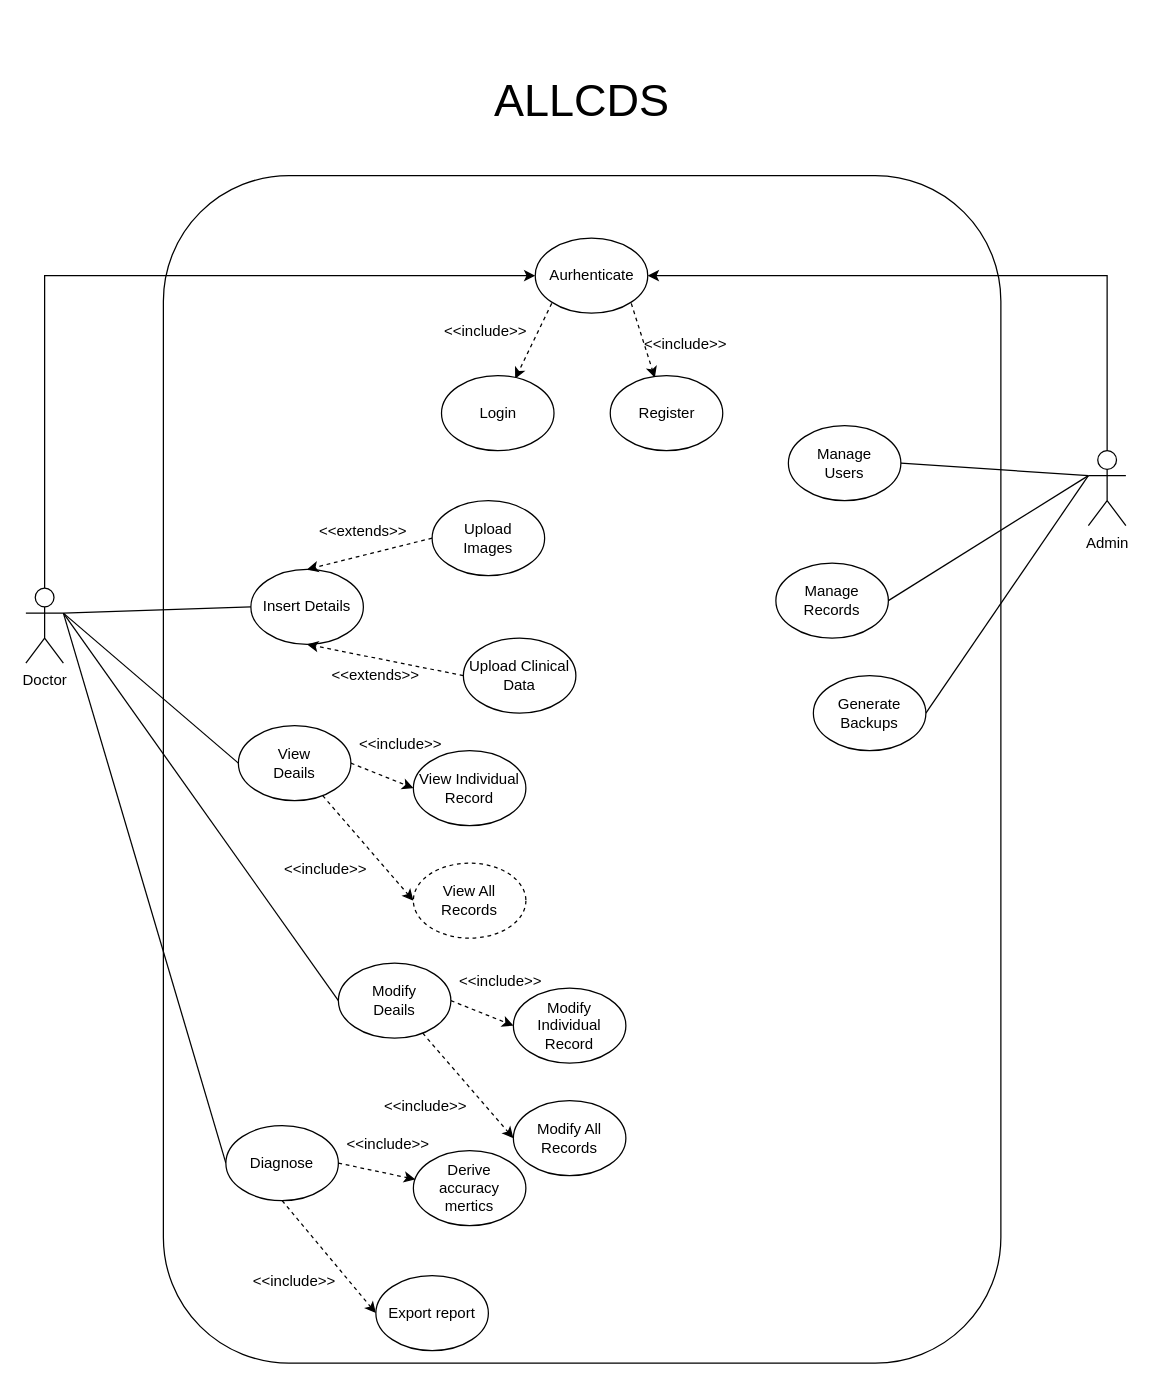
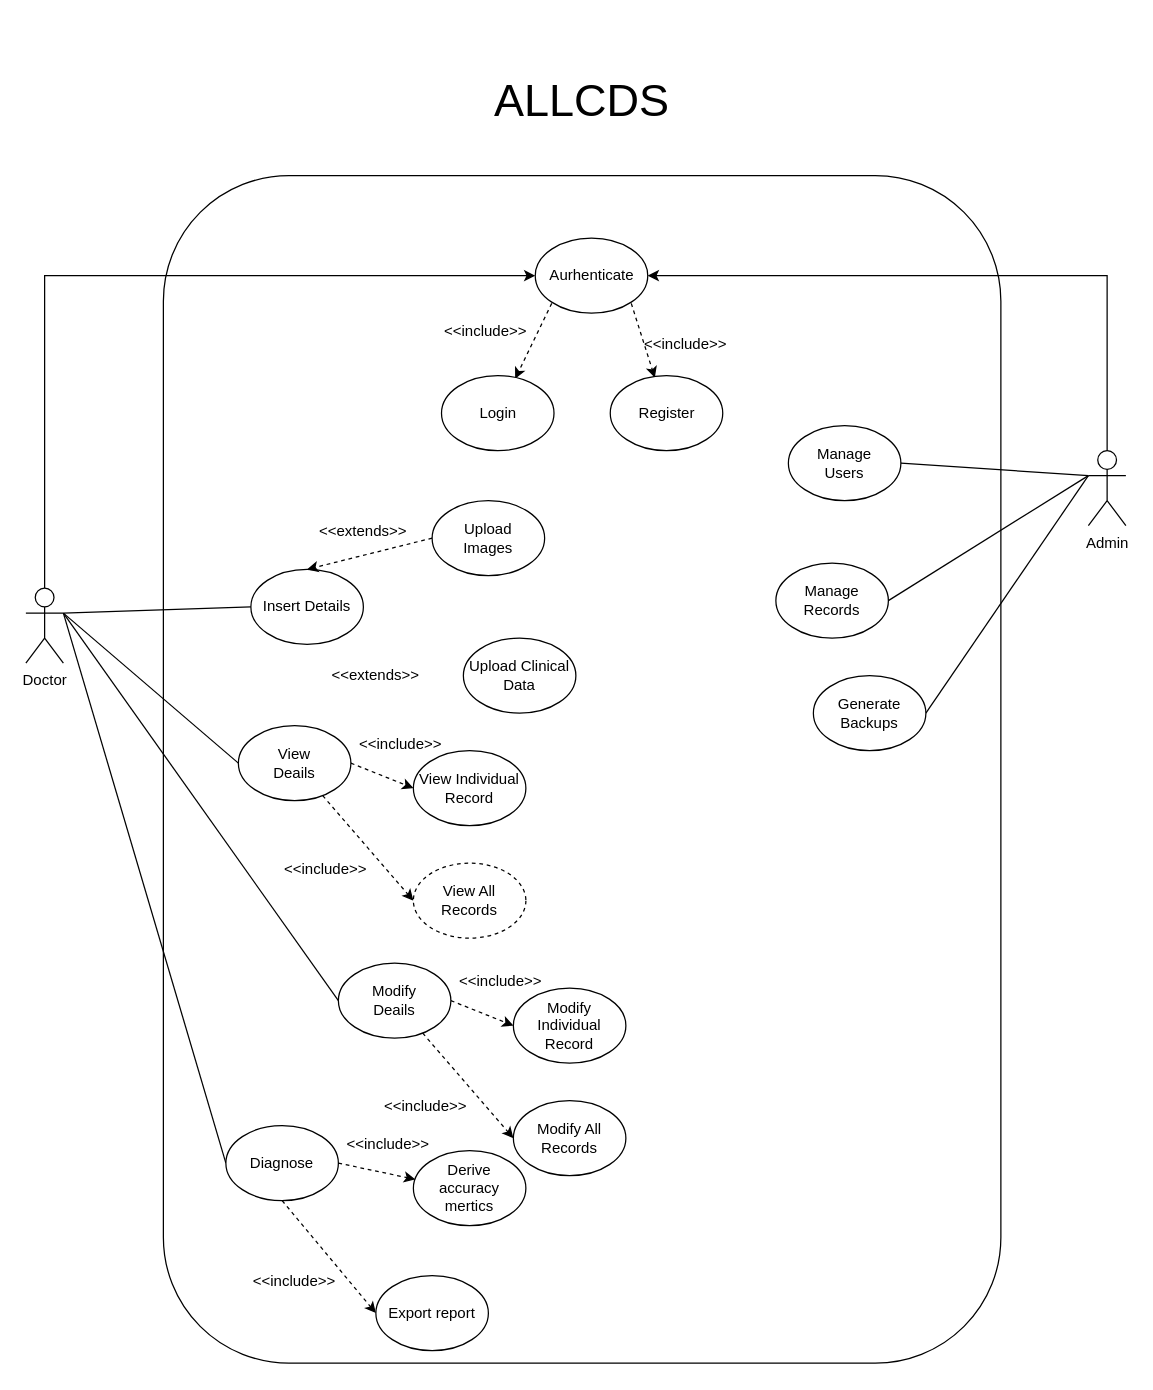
  <mxCell id="0" />
  <mxCell id="1" parent="0" />
  <mxCell id="2" value="" style="rounded=1;whiteSpace=wrap;html=1;" vertex="1" parent="1"><mxGeometry x="130" y="140" width="670" height="950" as="geometry" /></mxCell>
  <mxCell id="3" style="rounded=0;orthogonalLoop=1;jettySize=auto;html=1;exitX=1;exitY=0.333;exitDx=0;exitDy=0;exitPerimeter=0;entryX=0;entryY=0.5;entryDx=0;entryDy=0;endArrow=none;endFill=0;" edge="1" parent="1" source="7" target="31"><mxGeometry relative="1" as="geometry" /></mxCell>
  <mxCell id="4" style="rounded=0;orthogonalLoop=1;jettySize=auto;html=1;exitX=1;exitY=0.333;exitDx=0;exitDy=0;exitPerimeter=0;entryX=0;entryY=0.5;entryDx=0;entryDy=0;endArrow=none;endFill=0;" edge="1" parent="1" source="7" target="38"><mxGeometry relative="1" as="geometry" /></mxCell>
  <mxCell id="5" style="rounded=0;orthogonalLoop=1;jettySize=auto;html=1;entryX=0;entryY=0.5;entryDx=0;entryDy=0;endArrow=none;endFill=0;exitX=1;exitY=0.333;exitDx=0;exitDy=0;exitPerimeter=0;" edge="1" parent="1" source="7" target="48"><mxGeometry relative="1" as="geometry"><mxPoint x="60" y="490" as="sourcePoint" /></mxGeometry></mxCell>
  <mxCell id="6" style="edgeStyle=orthogonalEdgeStyle;rounded=0;orthogonalLoop=1;jettySize=auto;html=1;exitX=0.5;exitY=0;exitDx=0;exitDy=0;exitPerimeter=0;entryX=0;entryY=0.5;entryDx=0;entryDy=0;" edge="1" parent="1" source="7" target="15"><mxGeometry relative="1" as="geometry"><Array as="points"><mxPoint x="35" y="220" /></Array></mxGeometry></mxCell>
  <mxCell id="7" value="Doctor" style="shape=umlActor;verticalLabelPosition=bottom;verticalAlign=top;html=1;outlineConnect=0;" vertex="1" parent="1"><mxGeometry x="20" y="470" width="30" height="60" as="geometry" /></mxCell>
  <mxCell id="8" style="rounded=0;orthogonalLoop=1;jettySize=auto;html=1;exitX=0;exitY=0.333;exitDx=0;exitDy=0;exitPerimeter=0;entryX=1;entryY=0.5;entryDx=0;entryDy=0;endArrow=none;endFill=0;" edge="1" parent="1" source="12" target="43"><mxGeometry relative="1" as="geometry" /></mxCell>
  <mxCell id="9" style="rounded=0;orthogonalLoop=1;jettySize=auto;html=1;exitX=0;exitY=0.333;exitDx=0;exitDy=0;exitPerimeter=0;entryX=1;entryY=0.5;entryDx=0;entryDy=0;endArrow=none;endFill=0;" edge="1" parent="1" source="12" target="44"><mxGeometry relative="1" as="geometry" /></mxCell>
  <mxCell id="10" style="rounded=0;orthogonalLoop=1;jettySize=auto;html=1;exitX=0;exitY=0.333;exitDx=0;exitDy=0;exitPerimeter=0;entryX=1;entryY=0.5;entryDx=0;entryDy=0;endArrow=none;endFill=0;" edge="1" parent="1" source="12" target="45"><mxGeometry relative="1" as="geometry" /></mxCell>
  <mxCell id="11" style="edgeStyle=orthogonalEdgeStyle;rounded=0;orthogonalLoop=1;jettySize=auto;html=1;exitX=0.5;exitY=0;exitDx=0;exitDy=0;exitPerimeter=0;entryX=1;entryY=0.5;entryDx=0;entryDy=0;" edge="1" parent="1" source="12" target="15"><mxGeometry relative="1" as="geometry" /></mxCell>
  <mxCell id="12" value="Admin" style="shape=umlActor;verticalLabelPosition=bottom;verticalAlign=top;html=1;outlineConnect=0;" vertex="1" parent="1"><mxGeometry x="870" y="360" width="30" height="60" as="geometry" /></mxCell>
  <mxCell id="13" style="rounded=0;orthogonalLoop=1;jettySize=auto;html=1;exitX=0;exitY=1;exitDx=0;exitDy=0;dashed=1;endArrow=classic;endFill=1;" edge="1" parent="1"><mxGeometry relative="1" as="geometry"><mxPoint x="440.68" y="242.213" as="sourcePoint" /><mxPoint x="411.438" y="302.475" as="targetPoint" /></mxGeometry></mxCell>
  <mxCell id="14" style="rounded=0;orthogonalLoop=1;jettySize=auto;html=1;exitX=1;exitY=1;exitDx=0;exitDy=0;dashed=1;endArrow=classic;endFill=1;" edge="1" parent="1"><mxGeometry relative="1" as="geometry"><mxPoint x="504.32" y="242.213" as="sourcePoint" /><mxPoint x="523.162" y="301.653" as="targetPoint" /></mxGeometry></mxCell>
  <mxCell id="15" value="Aurhenticate" style="ellipse;whiteSpace=wrap;html=1;" vertex="1" parent="1"><mxGeometry x="427.5" y="190" width="90" height="60" as="geometry" /></mxCell>
  <mxCell id="16" value="Login" style="ellipse;whiteSpace=wrap;html=1;" vertex="1" parent="1"><mxGeometry x="352.5" y="300" width="90" height="60" as="geometry" /></mxCell>
  <mxCell id="17" value="Register" style="ellipse;whiteSpace=wrap;html=1;" vertex="1" parent="1"><mxGeometry x="487.5" y="300" width="90" height="60" as="geometry" /></mxCell>
  <mxCell id="18" value="&lt;font style=&quot;font-size: 36px;&quot;&gt;ALLCDS&lt;/font&gt;" style="text;html=1;strokeColor=none;fillColor=none;align=center;verticalAlign=middle;whiteSpace=wrap;rounded=0;" vertex="1" parent="1"><mxGeometry x="345" y="20" width="240" height="120" as="geometry" /></mxCell>
  <mxCell id="19" value="&amp;lt;&amp;lt;include&amp;gt;&amp;gt;" style="text;html=1;strokeColor=none;fillColor=none;align=center;verticalAlign=middle;whiteSpace=wrap;rounded=0;" vertex="1" parent="1"><mxGeometry x="357.5" y="250" width="60" height="30" as="geometry" /></mxCell>
  <mxCell id="20" value="&amp;lt;&amp;lt;include&amp;gt;&amp;gt;" style="text;html=1;strokeColor=none;fillColor=none;align=center;verticalAlign=middle;whiteSpace=wrap;rounded=0;" vertex="1" parent="1"><mxGeometry x="517.5" y="260" width="60" height="30" as="geometry" /></mxCell>
  <mxCell id="21" style="rounded=0;orthogonalLoop=1;jettySize=auto;html=1;exitX=0;exitY=0.5;exitDx=0;exitDy=0;entryX=1;entryY=0.333;entryDx=0;entryDy=0;entryPerimeter=0;endArrow=none;endFill=0;" edge="1" parent="1" source="22" target="7"><mxGeometry relative="1" as="geometry" /></mxCell>
  <mxCell id="22" value="Insert Details" style="ellipse;whiteSpace=wrap;html=1;" vertex="1" parent="1"><mxGeometry x="200" y="455" width="90" height="60" as="geometry" /></mxCell>
  <mxCell id="23" style="rounded=0;orthogonalLoop=1;jettySize=auto;html=1;exitX=0;exitY=0.5;exitDx=0;exitDy=0;entryX=0.5;entryY=0;entryDx=0;entryDy=0;dashed=1;" edge="1" parent="1" source="24" target="22"><mxGeometry relative="1" as="geometry" /></mxCell>
  <mxCell id="24" value="Upload&lt;br&gt;Images" style="ellipse;whiteSpace=wrap;html=1;" vertex="1" parent="1"><mxGeometry x="345" y="400" width="90" height="60" as="geometry" /></mxCell>
- <mxCell id="25" style="rounded=0;orthogonalLoop=1;jettySize=auto;html=1;exitX=0;exitY=0.5;exitDx=0;exitDy=0;entryX=0.5;entryY=1;entryDx=0;entryDy=0;dashed=1;" edge="1" parent="1" source="26" target="22"><mxGeometry relative="1" as="geometry" /></mxCell>
  <mxCell id="26" value="Upload Clinical Data" style="ellipse;whiteSpace=wrap;html=1;" vertex="1" parent="1"><mxGeometry x="370" y="510" width="90" height="60" as="geometry" /></mxCell>
  <mxCell id="27" value="&amp;lt;&amp;lt;extends&amp;gt;&amp;gt;" style="text;html=1;strokeColor=none;fillColor=none;align=center;verticalAlign=middle;whiteSpace=wrap;rounded=0;" vertex="1" parent="1"><mxGeometry x="260" y="410" width="60" height="30" as="geometry" /></mxCell>
  <mxCell id="28" value="&amp;lt;&amp;lt;extends&amp;gt;&amp;gt;" style="text;html=1;strokeColor=none;fillColor=none;align=center;verticalAlign=middle;whiteSpace=wrap;rounded=0;" vertex="1" parent="1"><mxGeometry x="270" y="525" width="60" height="30" as="geometry" /></mxCell>
  <mxCell id="29" style="rounded=0;orthogonalLoop=1;jettySize=auto;html=1;exitX=1;exitY=0.5;exitDx=0;exitDy=0;entryX=0;entryY=0.5;entryDx=0;entryDy=0;dashed=1;" edge="1" parent="1" source="31" target="32"><mxGeometry relative="1" as="geometry" /></mxCell>
  <mxCell id="30" style="rounded=0;orthogonalLoop=1;jettySize=auto;html=1;entryX=0;entryY=0.5;entryDx=0;entryDy=0;dashed=1;" edge="1" parent="1" source="31" target="33"><mxGeometry relative="1" as="geometry" /></mxCell>
  <mxCell id="31" value="View&lt;br&gt;Deails" style="ellipse;whiteSpace=wrap;html=1;" vertex="1" parent="1"><mxGeometry x="190" y="580" width="90" height="60" as="geometry" /></mxCell>
  <mxCell id="32" value="View Individual Record" style="ellipse;whiteSpace=wrap;html=1;" vertex="1" parent="1"><mxGeometry x="330" y="600" width="90" height="60" as="geometry" /></mxCell>
  <mxCell id="33" value="View All Records" style="ellipse;whiteSpace=wrap;html=1;dashed=1;" vertex="1" parent="1"><mxGeometry x="330" y="690" width="90" height="60" as="geometry" /></mxCell>
  <mxCell id="34" value="&amp;lt;&amp;lt;include&amp;gt;&amp;gt;" style="text;html=1;strokeColor=none;fillColor=none;align=center;verticalAlign=middle;whiteSpace=wrap;rounded=0;" vertex="1" parent="1"><mxGeometry x="290" y="580" width="60" height="30" as="geometry" /></mxCell>
  <mxCell id="35" value="&amp;lt;&amp;lt;include&amp;gt;&amp;gt;" style="text;html=1;strokeColor=none;fillColor=none;align=center;verticalAlign=middle;whiteSpace=wrap;rounded=0;" vertex="1" parent="1"><mxGeometry x="230" y="680" width="60" height="30" as="geometry" /></mxCell>
  <mxCell id="36" style="rounded=0;orthogonalLoop=1;jettySize=auto;html=1;exitX=1;exitY=0.5;exitDx=0;exitDy=0;entryX=0.016;entryY=0.383;entryDx=0;entryDy=0;entryPerimeter=0;dashed=1;" edge="1" parent="1" source="38" target="39"><mxGeometry relative="1" as="geometry" /></mxCell>
  <mxCell id="37" style="rounded=0;orthogonalLoop=1;jettySize=auto;html=1;exitX=0.5;exitY=1;exitDx=0;exitDy=0;entryX=0;entryY=0.5;entryDx=0;entryDy=0;dashed=1;" edge="1" parent="1" source="38" target="40"><mxGeometry relative="1" as="geometry" /></mxCell>
  <mxCell id="38" value="Diagnose" style="ellipse;whiteSpace=wrap;html=1;" vertex="1" parent="1"><mxGeometry x="180" y="900" width="90" height="60" as="geometry" /></mxCell>
  <mxCell id="39" value="Derive&lt;br&gt;accuracy mertics" style="ellipse;whiteSpace=wrap;html=1;" vertex="1" parent="1"><mxGeometry x="330" y="920" width="90" height="60" as="geometry" /></mxCell>
  <mxCell id="40" value="Export report" style="ellipse;whiteSpace=wrap;html=1;" vertex="1" parent="1"><mxGeometry x="300" y="1020" width="90" height="60" as="geometry" /></mxCell>
  <mxCell id="41" value="&amp;lt;&amp;lt;include&amp;gt;&amp;gt;" style="text;html=1;strokeColor=none;fillColor=none;align=center;verticalAlign=middle;whiteSpace=wrap;rounded=0;" vertex="1" parent="1"><mxGeometry x="280" y="900" width="60" height="30" as="geometry" /></mxCell>
  <mxCell id="42" value="&amp;lt;&amp;lt;include&amp;gt;&amp;gt;" style="text;html=1;strokeColor=none;fillColor=none;align=center;verticalAlign=middle;whiteSpace=wrap;rounded=0;" vertex="1" parent="1"><mxGeometry x="205" y="1010" width="60" height="30" as="geometry" /></mxCell>
  <mxCell id="43" value="Manage&lt;br&gt;Users" style="ellipse;whiteSpace=wrap;html=1;" vertex="1" parent="1"><mxGeometry x="630" y="340" width="90" height="60" as="geometry" /></mxCell>
  <mxCell id="44" value="Manage&lt;br&gt;Records" style="ellipse;whiteSpace=wrap;html=1;" vertex="1" parent="1"><mxGeometry x="620" y="450" width="90" height="60" as="geometry" /></mxCell>
  <mxCell id="45" value="Generate&lt;br&gt;Backups" style="ellipse;whiteSpace=wrap;html=1;" vertex="1" parent="1"><mxGeometry x="650" y="540" width="90" height="60" as="geometry" /></mxCell>
  <mxCell id="46" style="rounded=0;orthogonalLoop=1;jettySize=auto;html=1;exitX=1;exitY=0.5;exitDx=0;exitDy=0;entryX=0;entryY=0.5;entryDx=0;entryDy=0;dashed=1;" edge="1" parent="1" source="48" target="49"><mxGeometry relative="1" as="geometry" /></mxCell>
  <mxCell id="47" style="rounded=0;orthogonalLoop=1;jettySize=auto;html=1;entryX=0;entryY=0.5;entryDx=0;entryDy=0;dashed=1;" edge="1" parent="1" source="48" target="50"><mxGeometry relative="1" as="geometry" /></mxCell>
  <mxCell id="48" value="Modify&lt;br&gt;Deails" style="ellipse;whiteSpace=wrap;html=1;" vertex="1" parent="1"><mxGeometry x="270" y="770" width="90" height="60" as="geometry" /></mxCell>
  <mxCell id="49" value="Modify Individual Record" style="ellipse;whiteSpace=wrap;html=1;" vertex="1" parent="1"><mxGeometry x="410" y="790" width="90" height="60" as="geometry" /></mxCell>
  <mxCell id="50" value="Modify All Records" style="ellipse;whiteSpace=wrap;html=1;" vertex="1" parent="1"><mxGeometry x="410" y="880" width="90" height="60" as="geometry" /></mxCell>
  <mxCell id="51" value="&amp;lt;&amp;lt;include&amp;gt;&amp;gt;" style="text;html=1;strokeColor=none;fillColor=none;align=center;verticalAlign=middle;whiteSpace=wrap;rounded=0;" vertex="1" parent="1"><mxGeometry x="370" y="770" width="60" height="30" as="geometry" /></mxCell>
  <mxCell id="52" value="&amp;lt;&amp;lt;include&amp;gt;&amp;gt;" style="text;html=1;strokeColor=none;fillColor=none;align=center;verticalAlign=middle;whiteSpace=wrap;rounded=0;" vertex="1" parent="1"><mxGeometry x="310" y="870" width="60" height="30" as="geometry" /></mxCell>
